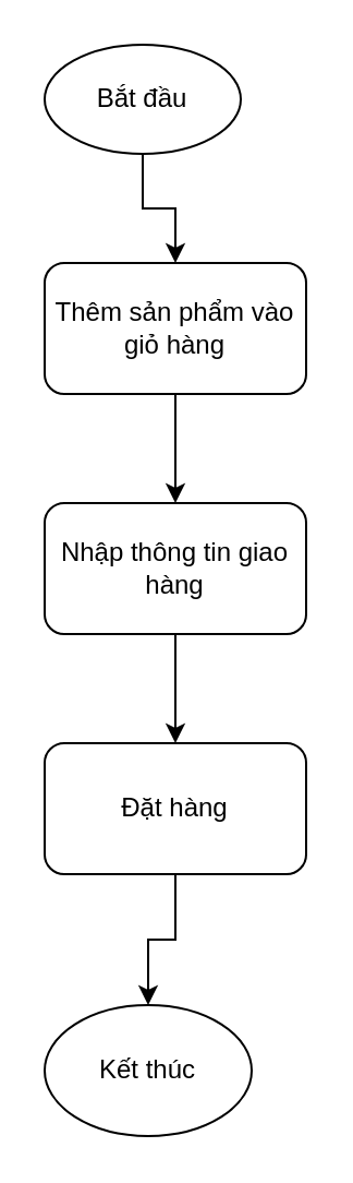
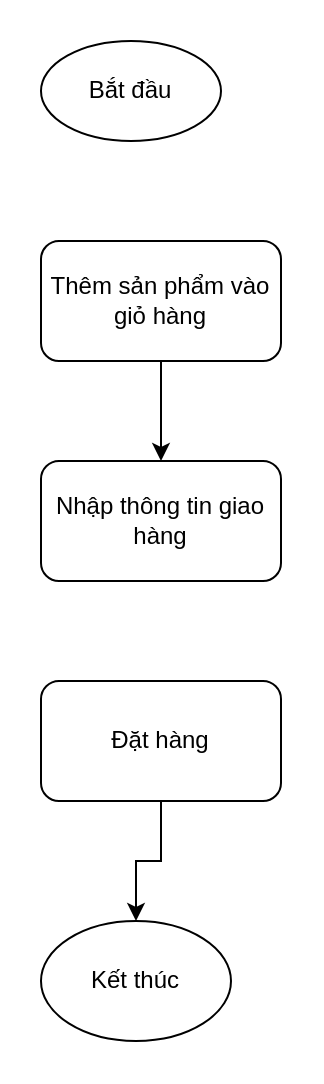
  <mxCell id="0" />
  <mxCell id="1" parent="0" />
  <mxCell id="2" style="edgeStyle=orthogonalEdgeStyle;rounded=0;orthogonalLoop=1;jettySize=auto;html=1;exitX=0.5;exitY=1;exitDx=0;exitDy=0;entryX=0.5;entryY=0;entryDx=0;entryDy=0;" edge="1" parent="1" source="3" target="7"><mxGeometry relative="1" as="geometry" /></mxCell>
  <mxCell id="3" value="Thêm sản phẩm vào giỏ hàng" style="rounded=1;whiteSpace=wrap;html=1;" vertex="1" parent="1"><mxGeometry x="20" y="120" width="120" height="60" as="geometry" /></mxCell>
- <mxCell id="4" style="edgeStyle=orthogonalEdgeStyle;rounded=0;orthogonalLoop=1;jettySize=auto;html=1;exitX=0.5;exitY=1;exitDx=0;exitDy=0;entryX=0.5;entryY=0;entryDx=0;entryDy=0;" edge="1" parent="1" source="5" target="3"><mxGeometry relative="1" as="geometry" /></mxCell>
  <mxCell id="5" value="Bắt đầu" style="ellipse;whiteSpace=wrap;html=1;" vertex="1" parent="1"><mxGeometry x="20" y="20" width="90" height="50" as="geometry" /></mxCell>
- <mxCell id="6" style="edgeStyle=orthogonalEdgeStyle;rounded=0;orthogonalLoop=1;jettySize=auto;html=1;exitX=0.5;exitY=1;exitDx=0;exitDy=0;entryX=0.5;entryY=0;entryDx=0;entryDy=0;" edge="1" parent="1" source="7" target="9"><mxGeometry relative="1" as="geometry" /></mxCell>
  <mxCell id="7" value="Nhập thông tin giao hàng" style="rounded=1;whiteSpace=wrap;html=1;" vertex="1" parent="1"><mxGeometry x="20" y="230" width="120" height="60" as="geometry" /></mxCell>
  <mxCell id="8" style="edgeStyle=orthogonalEdgeStyle;rounded=0;orthogonalLoop=1;jettySize=auto;html=1;exitX=0.5;exitY=1;exitDx=0;exitDy=0;entryX=0.5;entryY=0;entryDx=0;entryDy=0;" edge="1" parent="1" source="9" target="10"><mxGeometry relative="1" as="geometry" /></mxCell>
  <mxCell id="9" value="Đặt hàng" style="rounded=1;whiteSpace=wrap;html=1;" vertex="1" parent="1"><mxGeometry x="20" y="340" width="120" height="60" as="geometry" /></mxCell>
  <mxCell id="10" value="Kết thúc" style="ellipse;whiteSpace=wrap;html=1;" vertex="1" parent="1"><mxGeometry x="20" y="460" width="95" height="60" as="geometry" /></mxCell>
